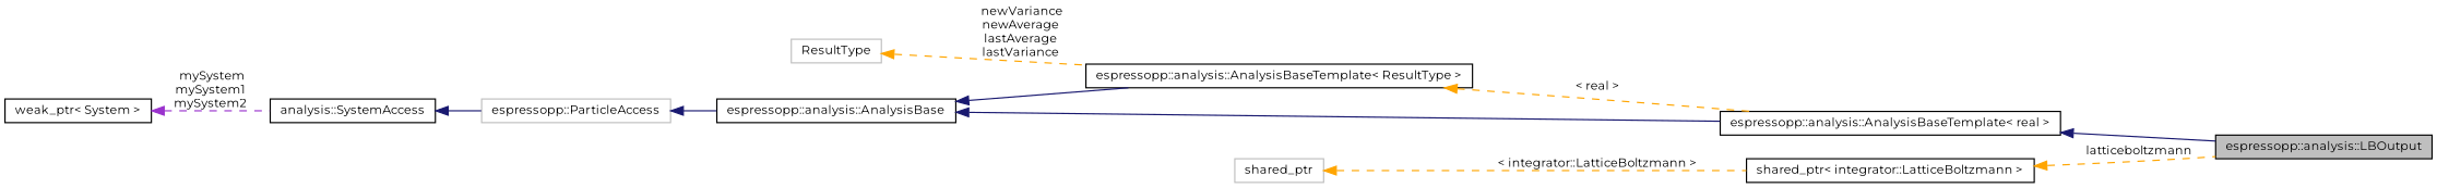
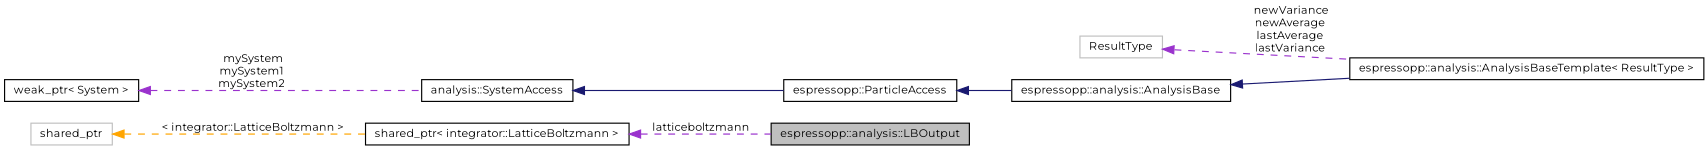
  digraph {
    fontname=Montserrat
    rankdir=LR
    node [color=black fillcolor=white fontname=Montserrat fontsize=10 shape=record style=filled]
    edge [color=midnightblue dir=back fontname=Montserrat fontsize=10 labelfontname=Helvetica labelfontsize=10 style=solid]
    n1 [fillcolor=grey75 fontcolor=black height=0.2 label="espressopp::analysis::LBOutput" width=0.4]
-   n2 [height=0.2 label="espressopp::analysis::AnalysisBaseTemplate\< real \>" width=0.4]
    n3 [height=0.2 label="espressopp::analysis::AnalysisBase" width=0.4]
    n4 [height=0.2 label="espressopp::analysis::AnalysisBaseTemplate\< ResultType \>" width=0.4]
-   n5 [color=grey75 height=0.2 label="espressopp::ParticleAccess" width=0.4]
+   n5 [height=0.2 label="espressopp::ParticleAccess" width=0.4]
    n6 [height=0.2 label="analysis::SystemAccess" width=0.4]
    n7 [height=0.2 label="weak_ptr\< System \>" width=0.4]
    n8 [color=grey75 height=0.2 label=ResultType width=0.4]
    n9 [height=0.2 label="shared_ptr\< integrator::LatticeBoltzmann \>" width=0.4]
    n10 [color=grey75 height=0.2 label=shared_ptr width=0.4]
-   n2 -> n1
-   n3 -> n2
    n3 -> n4
-   n4 -> n2 [color=orange label=" \< real \>" style=dashed]
    n5 -> n3
    n6 -> n5
    n7 -> n6 [color=darkorchid3 label=" mySystem\nmySystem1\nmySystem2" style=dashed]
-   n8 -> n4 [color=orange label=" newVariance\nnewAverage\nlastAverage\nlastVariance" style=dashed]
-   n9 -> n1 [color=orange label=" latticeboltzmann" style=dashed]
+   n8 -> n4 [color=darkorchid3 label=" newVariance\nnewAverage\nlastAverage\nlastVariance" style=dashed]
+   n9 -> n1 [color=darkorchid3 label=" latticeboltzmann" style=dashed]
    n10 -> n9 [color=orange label=" \< integrator::LatticeBoltzmann \>" style=dashed]
  }
